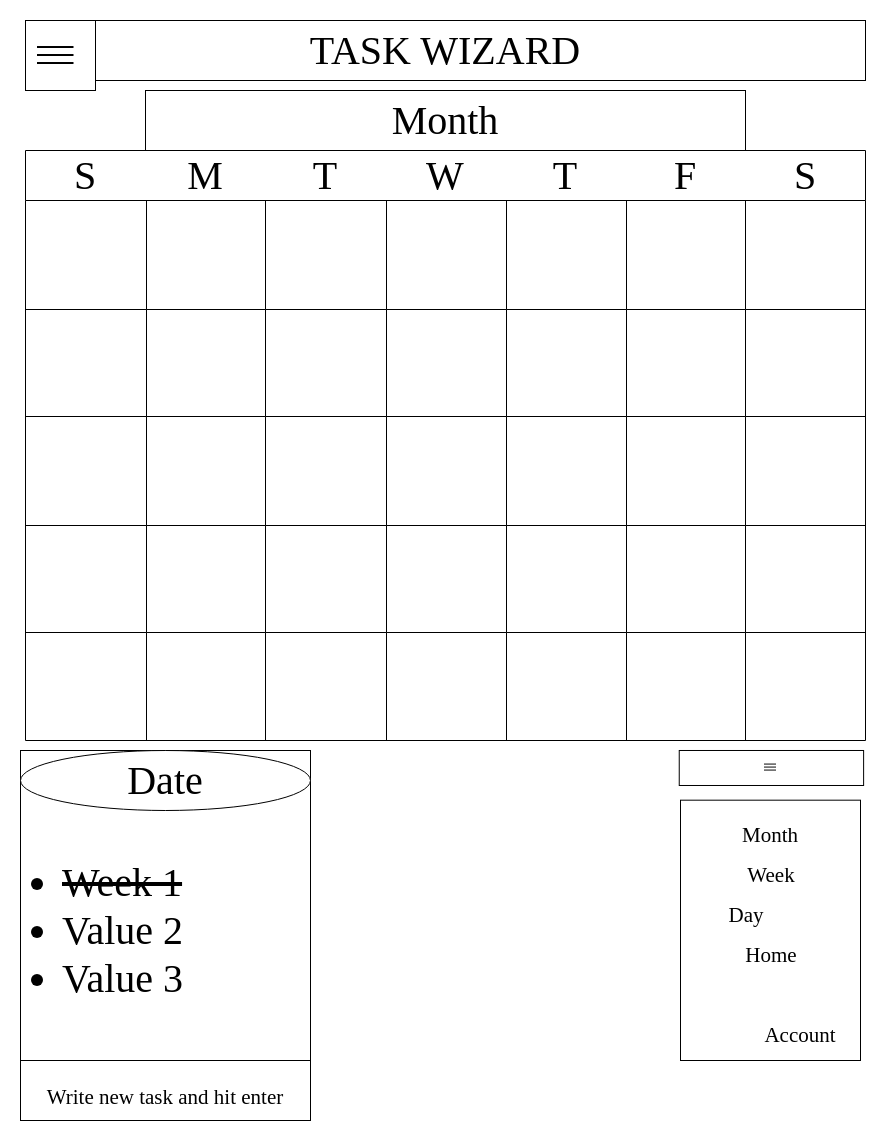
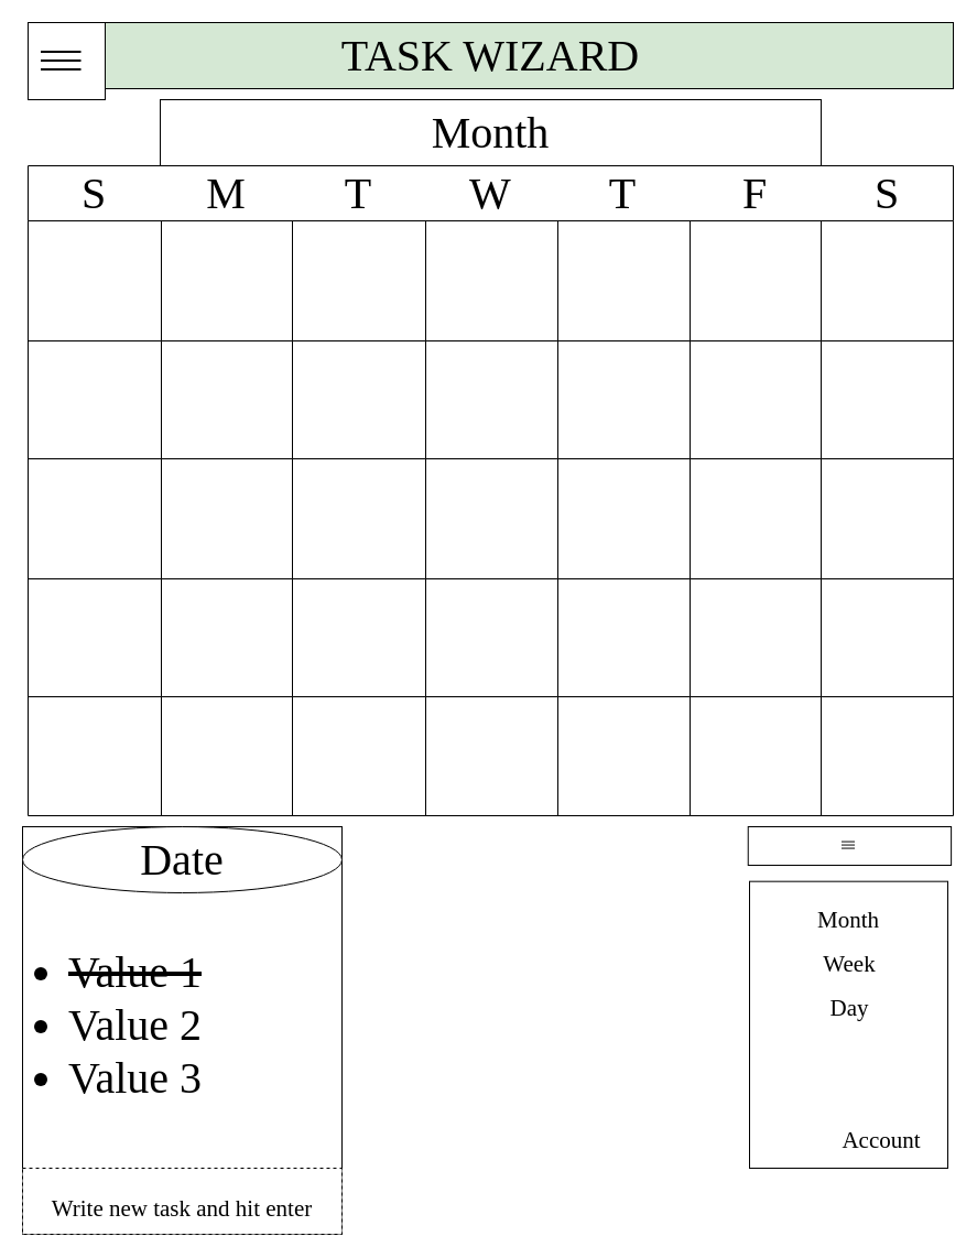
  <mxCell id="0" />
  <mxCell id="1" parent="0" />
- <mxCell id="2" value="&lt;font style=&quot;font-size: 40px;&quot;&gt;TASK WIZARD&lt;/font&gt;" style="whiteSpace=wrap;html=1;fontFamily=Verdana;" parent="1" vertex="1"><mxGeometry x="25" width="840" height="60" as="geometry" y="20" /></mxCell>
+ <mxCell id="2" value="&lt;font style=&quot;font-size: 40px;&quot;&gt;TASK WIZARD&lt;/font&gt;" style="whiteSpace=wrap;html=1;fontFamily=Verdana;fillColor=#d5e8d4;" parent="1" vertex="1"><mxGeometry x="25" width="840" height="60" as="geometry" y="20" /></mxCell>
  <mxCell id="3" value="|||" style="whiteSpace=wrap;html=1;aspect=fixed;fontFamily=Verdana;fontSize=40;rotation=90;" parent="1" vertex="1"><mxGeometry x="25" width="70" height="70" as="geometry" y="20" /></mxCell>
  <mxCell id="4" value="" style="shape=table;startSize=50;container=1;collapsible=0;childLayout=tableLayout;fontStyle=1;align=center;fontFamily=Verdana;fontSize=40;" parent="1" vertex="1"><mxGeometry x="25" y="150" width="840" height="590" as="geometry" /></mxCell>
  <mxCell id="5" value="" style="shape=tableRow;horizontal=0;startSize=0;swimlaneHead=0;swimlaneBody=0;top=0;left=0;bottom=0;right=0;collapsible=0;dropTarget=0;fillColor=none;points=[[0,0.5],[1,0.5]];portConstraint=eastwest;fontFamily=Verdana;fontSize=40;" parent="4" vertex="1"><mxGeometry y="50" width="840" height="109" as="geometry" /></mxCell>
  <mxCell id="6" value="" style="shape=partialRectangle;html=1;whiteSpace=wrap;connectable=0;fillColor=none;top=0;left=0;bottom=0;right=0;overflow=hidden;fontFamily=Verdana;fontSize=40;" parent="5" vertex="1"><mxGeometry width="121" height="109" as="geometry"><mxRectangle width="121" height="109" as="alternateBounds" /></mxGeometry></mxCell>
  <mxCell id="7" value="" style="shape=partialRectangle;html=1;whiteSpace=wrap;connectable=0;fillColor=none;top=0;left=0;bottom=0;right=0;overflow=hidden;fontFamily=Verdana;fontSize=40;" parent="5" vertex="1"><mxGeometry x="121" width="119" height="109" as="geometry"><mxRectangle width="119" height="109" as="alternateBounds" /></mxGeometry></mxCell>
  <mxCell id="8" value="" style="shape=partialRectangle;html=1;whiteSpace=wrap;connectable=0;fillColor=none;top=0;left=0;bottom=0;right=0;overflow=hidden;fontFamily=Verdana;fontSize=40;" parent="5" vertex="1"><mxGeometry x="240" width="121" height="109" as="geometry"><mxRectangle width="121" height="109" as="alternateBounds" /></mxGeometry></mxCell>
  <mxCell id="9" style="shape=partialRectangle;html=1;whiteSpace=wrap;connectable=0;fillColor=none;top=0;left=0;bottom=0;right=0;overflow=hidden;fontFamily=Verdana;fontSize=40;" parent="5" vertex="1"><mxGeometry x="361" width="120" height="109" as="geometry"><mxRectangle width="120" height="109" as="alternateBounds" /></mxGeometry></mxCell>
  <mxCell id="10" style="shape=partialRectangle;html=1;whiteSpace=wrap;connectable=0;fillColor=none;top=0;left=0;bottom=0;right=0;overflow=hidden;fontFamily=Verdana;fontSize=40;" parent="5" vertex="1"><mxGeometry x="481" width="120" height="109" as="geometry"><mxRectangle width="120" height="109" as="alternateBounds" /></mxGeometry></mxCell>
  <mxCell id="11" style="shape=partialRectangle;html=1;whiteSpace=wrap;connectable=0;fillColor=none;top=0;left=0;bottom=0;right=0;overflow=hidden;fontFamily=Verdana;fontSize=40;" parent="5" vertex="1"><mxGeometry x="601" width="119" height="109" as="geometry"><mxRectangle width="119" height="109" as="alternateBounds" /></mxGeometry></mxCell>
  <mxCell id="12" style="shape=partialRectangle;html=1;whiteSpace=wrap;connectable=0;fillColor=none;top=0;left=0;bottom=0;right=0;overflow=hidden;fontFamily=Verdana;fontSize=40;" parent="5" vertex="1"><mxGeometry x="720" width="120" height="109" as="geometry"><mxRectangle width="120" height="109" as="alternateBounds" /></mxGeometry></mxCell>
  <mxCell id="13" value="" style="shape=tableRow;horizontal=0;startSize=0;swimlaneHead=0;swimlaneBody=0;top=0;left=0;bottom=0;right=0;collapsible=0;dropTarget=0;fillColor=none;points=[[0,0.5],[1,0.5]];portConstraint=eastwest;fontFamily=Verdana;fontSize=40;" parent="4" vertex="1"><mxGeometry y="159" width="840" height="107" as="geometry" /></mxCell>
  <mxCell id="14" value="" style="shape=partialRectangle;html=1;whiteSpace=wrap;connectable=0;fillColor=none;top=0;left=0;bottom=0;right=0;overflow=hidden;fontFamily=Verdana;fontSize=40;" parent="13" vertex="1"><mxGeometry width="121" height="107" as="geometry"><mxRectangle width="121" height="107" as="alternateBounds" /></mxGeometry></mxCell>
  <mxCell id="15" value="" style="shape=partialRectangle;html=1;whiteSpace=wrap;connectable=0;fillColor=none;top=0;left=0;bottom=0;right=0;overflow=hidden;fontFamily=Verdana;fontSize=40;" parent="13" vertex="1"><mxGeometry x="121" width="119" height="107" as="geometry"><mxRectangle width="119" height="107" as="alternateBounds" /></mxGeometry></mxCell>
  <mxCell id="16" value="" style="shape=partialRectangle;html=1;whiteSpace=wrap;connectable=0;fillColor=none;top=0;left=0;bottom=0;right=0;overflow=hidden;fontFamily=Verdana;fontSize=40;" parent="13" vertex="1"><mxGeometry x="240" width="121" height="107" as="geometry"><mxRectangle width="121" height="107" as="alternateBounds" /></mxGeometry></mxCell>
  <mxCell id="17" style="shape=partialRectangle;html=1;whiteSpace=wrap;connectable=0;fillColor=none;top=0;left=0;bottom=0;right=0;overflow=hidden;fontFamily=Verdana;fontSize=40;" parent="13" vertex="1"><mxGeometry x="361" width="120" height="107" as="geometry"><mxRectangle width="120" height="107" as="alternateBounds" /></mxGeometry></mxCell>
  <mxCell id="18" style="shape=partialRectangle;html=1;whiteSpace=wrap;connectable=0;fillColor=none;top=0;left=0;bottom=0;right=0;overflow=hidden;fontFamily=Verdana;fontSize=40;" parent="13" vertex="1"><mxGeometry x="481" width="120" height="107" as="geometry"><mxRectangle width="120" height="107" as="alternateBounds" /></mxGeometry></mxCell>
  <mxCell id="19" style="shape=partialRectangle;html=1;whiteSpace=wrap;connectable=0;fillColor=none;top=0;left=0;bottom=0;right=0;overflow=hidden;fontFamily=Verdana;fontSize=40;" parent="13" vertex="1"><mxGeometry x="601" width="119" height="107" as="geometry"><mxRectangle width="119" height="107" as="alternateBounds" /></mxGeometry></mxCell>
  <mxCell id="20" style="shape=partialRectangle;html=1;whiteSpace=wrap;connectable=0;fillColor=none;top=0;left=0;bottom=0;right=0;overflow=hidden;fontFamily=Verdana;fontSize=40;" parent="13" vertex="1"><mxGeometry x="720" width="120" height="107" as="geometry"><mxRectangle width="120" height="107" as="alternateBounds" /></mxGeometry></mxCell>
  <mxCell id="21" value="" style="shape=tableRow;horizontal=0;startSize=0;swimlaneHead=0;swimlaneBody=0;top=0;left=0;bottom=0;right=0;collapsible=0;dropTarget=0;fillColor=none;points=[[0,0.5],[1,0.5]];portConstraint=eastwest;fontFamily=Verdana;fontSize=40;" parent="4" vertex="1"><mxGeometry y="266" width="840" height="109" as="geometry" /></mxCell>
  <mxCell id="22" value="" style="shape=partialRectangle;html=1;whiteSpace=wrap;connectable=0;fillColor=none;top=0;left=0;bottom=0;right=0;overflow=hidden;fontFamily=Verdana;fontSize=40;" parent="21" vertex="1"><mxGeometry width="121" height="109" as="geometry"><mxRectangle width="121" height="109" as="alternateBounds" /></mxGeometry></mxCell>
  <mxCell id="23" value="" style="shape=partialRectangle;html=1;whiteSpace=wrap;connectable=0;fillColor=none;top=0;left=0;bottom=0;right=0;overflow=hidden;fontFamily=Verdana;fontSize=40;" parent="21" vertex="1"><mxGeometry x="121" width="119" height="109" as="geometry"><mxRectangle width="119" height="109" as="alternateBounds" /></mxGeometry></mxCell>
  <mxCell id="24" value="" style="shape=partialRectangle;html=1;whiteSpace=wrap;connectable=0;fillColor=none;top=0;left=0;bottom=0;right=0;overflow=hidden;fontFamily=Verdana;fontSize=40;" parent="21" vertex="1"><mxGeometry x="240" width="121" height="109" as="geometry"><mxRectangle width="121" height="109" as="alternateBounds" /></mxGeometry></mxCell>
  <mxCell id="25" style="shape=partialRectangle;html=1;whiteSpace=wrap;connectable=0;fillColor=none;top=0;left=0;bottom=0;right=0;overflow=hidden;fontFamily=Verdana;fontSize=40;" parent="21" vertex="1"><mxGeometry x="361" width="120" height="109" as="geometry"><mxRectangle width="120" height="109" as="alternateBounds" /></mxGeometry></mxCell>
  <mxCell id="26" style="shape=partialRectangle;html=1;whiteSpace=wrap;connectable=0;fillColor=none;top=0;left=0;bottom=0;right=0;overflow=hidden;fontFamily=Verdana;fontSize=40;" parent="21" vertex="1"><mxGeometry x="481" width="120" height="109" as="geometry"><mxRectangle width="120" height="109" as="alternateBounds" /></mxGeometry></mxCell>
  <mxCell id="27" style="shape=partialRectangle;html=1;whiteSpace=wrap;connectable=0;fillColor=none;top=0;left=0;bottom=0;right=0;overflow=hidden;fontFamily=Verdana;fontSize=40;" parent="21" vertex="1"><mxGeometry x="601" width="119" height="109" as="geometry"><mxRectangle width="119" height="109" as="alternateBounds" /></mxGeometry></mxCell>
  <mxCell id="28" style="shape=partialRectangle;html=1;whiteSpace=wrap;connectable=0;fillColor=none;top=0;left=0;bottom=0;right=0;overflow=hidden;fontFamily=Verdana;fontSize=40;" parent="21" vertex="1"><mxGeometry x="720" width="120" height="109" as="geometry"><mxRectangle width="120" height="109" as="alternateBounds" /></mxGeometry></mxCell>
  <mxCell id="29" style="shape=tableRow;horizontal=0;startSize=0;swimlaneHead=0;swimlaneBody=0;top=0;left=0;bottom=0;right=0;collapsible=0;dropTarget=0;fillColor=none;points=[[0,0.5],[1,0.5]];portConstraint=eastwest;fontFamily=Verdana;fontSize=40;" parent="4" vertex="1"><mxGeometry y="375" width="840" height="107" as="geometry" /></mxCell>
  <mxCell id="30" style="shape=partialRectangle;html=1;whiteSpace=wrap;connectable=0;fillColor=none;top=0;left=0;bottom=0;right=0;overflow=hidden;fontFamily=Verdana;fontSize=40;" parent="29" vertex="1"><mxGeometry width="121" height="107" as="geometry"><mxRectangle width="121" height="107" as="alternateBounds" /></mxGeometry></mxCell>
  <mxCell id="31" style="shape=partialRectangle;html=1;whiteSpace=wrap;connectable=0;fillColor=none;top=0;left=0;bottom=0;right=0;overflow=hidden;fontFamily=Verdana;fontSize=40;" parent="29" vertex="1"><mxGeometry x="121" width="119" height="107" as="geometry"><mxRectangle width="119" height="107" as="alternateBounds" /></mxGeometry></mxCell>
  <mxCell id="32" style="shape=partialRectangle;html=1;whiteSpace=wrap;connectable=0;fillColor=none;top=0;left=0;bottom=0;right=0;overflow=hidden;fontFamily=Verdana;fontSize=40;" parent="29" vertex="1"><mxGeometry x="240" width="121" height="107" as="geometry"><mxRectangle width="121" height="107" as="alternateBounds" /></mxGeometry></mxCell>
  <mxCell id="33" style="shape=partialRectangle;html=1;whiteSpace=wrap;connectable=0;fillColor=none;top=0;left=0;bottom=0;right=0;overflow=hidden;fontFamily=Verdana;fontSize=40;" parent="29" vertex="1"><mxGeometry x="361" width="120" height="107" as="geometry"><mxRectangle width="120" height="107" as="alternateBounds" /></mxGeometry></mxCell>
  <mxCell id="34" style="shape=partialRectangle;html=1;whiteSpace=wrap;connectable=0;fillColor=none;top=0;left=0;bottom=0;right=0;overflow=hidden;fontFamily=Verdana;fontSize=40;" parent="29" vertex="1"><mxGeometry x="481" width="120" height="107" as="geometry"><mxRectangle width="120" height="107" as="alternateBounds" /></mxGeometry></mxCell>
  <mxCell id="35" style="shape=partialRectangle;html=1;whiteSpace=wrap;connectable=0;fillColor=none;top=0;left=0;bottom=0;right=0;overflow=hidden;fontFamily=Verdana;fontSize=40;" parent="29" vertex="1"><mxGeometry x="601" width="119" height="107" as="geometry"><mxRectangle width="119" height="107" as="alternateBounds" /></mxGeometry></mxCell>
  <mxCell id="36" style="shape=partialRectangle;html=1;whiteSpace=wrap;connectable=0;fillColor=none;top=0;left=0;bottom=0;right=0;overflow=hidden;fontFamily=Verdana;fontSize=40;" parent="29" vertex="1"><mxGeometry x="720" width="120" height="107" as="geometry"><mxRectangle width="120" height="107" as="alternateBounds" /></mxGeometry></mxCell>
  <mxCell id="37" style="shape=tableRow;horizontal=0;startSize=0;swimlaneHead=0;swimlaneBody=0;top=0;left=0;bottom=0;right=0;collapsible=0;dropTarget=0;fillColor=none;points=[[0,0.5],[1,0.5]];portConstraint=eastwest;fontFamily=Verdana;fontSize=40;" parent="4" vertex="1"><mxGeometry y="482" width="840" height="108" as="geometry" /></mxCell>
  <mxCell id="38" style="shape=partialRectangle;html=1;whiteSpace=wrap;connectable=0;fillColor=none;top=0;left=0;bottom=0;right=0;overflow=hidden;fontFamily=Verdana;fontSize=40;" parent="37" vertex="1"><mxGeometry width="121" height="108" as="geometry"><mxRectangle width="121" height="108" as="alternateBounds" /></mxGeometry></mxCell>
  <mxCell id="39" style="shape=partialRectangle;html=1;whiteSpace=wrap;connectable=0;fillColor=none;top=0;left=0;bottom=0;right=0;overflow=hidden;fontFamily=Verdana;fontSize=40;" parent="37" vertex="1"><mxGeometry x="121" width="119" height="108" as="geometry"><mxRectangle width="119" height="108" as="alternateBounds" /></mxGeometry></mxCell>
  <mxCell id="40" style="shape=partialRectangle;html=1;whiteSpace=wrap;connectable=0;fillColor=none;top=0;left=0;bottom=0;right=0;overflow=hidden;fontFamily=Verdana;fontSize=40;" parent="37" vertex="1"><mxGeometry x="240" width="121" height="108" as="geometry"><mxRectangle width="121" height="108" as="alternateBounds" /></mxGeometry></mxCell>
  <mxCell id="41" style="shape=partialRectangle;html=1;whiteSpace=wrap;connectable=0;fillColor=none;top=0;left=0;bottom=0;right=0;overflow=hidden;fontFamily=Verdana;fontSize=40;" parent="37" vertex="1"><mxGeometry x="361" width="120" height="108" as="geometry"><mxRectangle width="120" height="108" as="alternateBounds" /></mxGeometry></mxCell>
  <mxCell id="42" style="shape=partialRectangle;html=1;whiteSpace=wrap;connectable=0;fillColor=none;top=0;left=0;bottom=0;right=0;overflow=hidden;fontFamily=Verdana;fontSize=40;" parent="37" vertex="1"><mxGeometry x="481" width="120" height="108" as="geometry"><mxRectangle width="120" height="108" as="alternateBounds" /></mxGeometry></mxCell>
  <mxCell id="43" style="shape=partialRectangle;html=1;whiteSpace=wrap;connectable=0;fillColor=none;top=0;left=0;bottom=0;right=0;overflow=hidden;fontFamily=Verdana;fontSize=40;" parent="37" vertex="1"><mxGeometry x="601" width="119" height="108" as="geometry"><mxRectangle width="119" height="108" as="alternateBounds" /></mxGeometry></mxCell>
  <mxCell id="44" style="shape=partialRectangle;html=1;whiteSpace=wrap;connectable=0;fillColor=none;top=0;left=0;bottom=0;right=0;overflow=hidden;fontFamily=Verdana;fontSize=40;" parent="37" vertex="1"><mxGeometry x="720" width="120" height="108" as="geometry"><mxRectangle width="120" height="108" as="alternateBounds" /></mxGeometry></mxCell>
  <mxCell id="45" value="S" style="text;html=1;strokeColor=none;fillColor=none;align=center;verticalAlign=middle;whiteSpace=wrap;rounded=0;fontFamily=Verdana;fontSize=40;" parent="1" vertex="1"><mxGeometry x="25" y="150" width="120" height="50" as="geometry" /></mxCell>
  <mxCell id="46" value="M" style="text;html=1;strokeColor=none;fillColor=none;align=center;verticalAlign=middle;whiteSpace=wrap;rounded=0;fontFamily=Verdana;fontSize=40;" parent="1" vertex="1"><mxGeometry x="145" y="150" width="120" height="50" as="geometry" /></mxCell>
  <mxCell id="47" value="T" style="text;html=1;strokeColor=none;fillColor=none;align=center;verticalAlign=middle;whiteSpace=wrap;rounded=0;fontFamily=Verdana;fontSize=40;" parent="1" vertex="1"><mxGeometry x="265" y="150" width="120" height="50" as="geometry" /></mxCell>
  <mxCell id="48" value="W" style="text;html=1;strokeColor=none;fillColor=none;align=center;verticalAlign=middle;whiteSpace=wrap;rounded=0;fontFamily=Verdana;fontSize=40;" parent="1" vertex="1"><mxGeometry x="385" y="150" width="120" height="50" as="geometry" /></mxCell>
  <mxCell id="49" value="T" style="text;html=1;strokeColor=none;fillColor=none;align=center;verticalAlign=middle;whiteSpace=wrap;rounded=0;fontFamily=Verdana;fontSize=40;" parent="1" vertex="1"><mxGeometry x="505" y="150" width="120" height="50" as="geometry" /></mxCell>
  <mxCell id="50" value="F" style="text;html=1;strokeColor=none;fillColor=none;align=center;verticalAlign=middle;whiteSpace=wrap;rounded=0;fontFamily=Verdana;fontSize=40;" parent="1" vertex="1"><mxGeometry x="625" y="150" width="120" height="50" as="geometry" /></mxCell>
  <mxCell id="51" value="S" style="text;html=1;strokeColor=none;fillColor=none;align=center;verticalAlign=middle;whiteSpace=wrap;rounded=0;fontFamily=Verdana;fontSize=40;" parent="1" vertex="1"><mxGeometry x="745" y="150" width="120" height="50" as="geometry" /></mxCell>
  <mxCell id="52" value="Month" style="rounded=0;whiteSpace=wrap;html=1;fontFamily=Verdana;fontSize=40;" parent="1" vertex="1"><mxGeometry x="145" y="90" width="600" height="60" as="geometry" /></mxCell>
  <mxCell id="53" value="" style="rounded=0;whiteSpace=wrap;html=1;fontFamily=Verdana;fontSize=40;" parent="1" vertex="1"><mxGeometry y="750" width="290" height="370" as="geometry" x="20" /></mxCell>
  <mxCell id="54" value="Date" style="ellipse;whiteSpace=wrap;html=1;fontFamily=Verdana;fontSize=40;" parent="1" vertex="1"><mxGeometry y="750" width="290" height="60" as="geometry" x="20" /></mxCell>
- <mxCell id="55" value="&lt;ul&gt;&lt;li&gt;&lt;strike&gt;Week 1&lt;/strike&gt;&lt;/li&gt;&lt;li&gt;Value 2&lt;/li&gt;&lt;li&gt;Value 3&lt;/li&gt;&lt;/ul&gt;" style="text;strokeColor=none;fillColor=none;html=1;whiteSpace=wrap;verticalAlign=middle;overflow=hidden;fontFamily=Verdana;fontSize=40;" parent="1" vertex="1"><mxGeometry y="810" width="290" height="240" as="geometry" x="20" /></mxCell>
- <mxCell id="56" value="&lt;font style=&quot;font-size: 21px;&quot;&gt;Write new task and hit enter&lt;/font&gt;" style="rounded=0;whiteSpace=wrap;html=1;fontFamily=Verdana;fontSize=40;" parent="1" vertex="1"><mxGeometry y="1060" width="290" height="60" as="geometry" x="20" /></mxCell>
+ <mxCell id="55" value="&lt;ul&gt;&lt;li&gt;&lt;strike&gt;Value 1&lt;/strike&gt;&lt;/li&gt;&lt;li&gt;Value 2&lt;/li&gt;&lt;li&gt;Value 3&lt;/li&gt;&lt;/ul&gt;" style="text;strokeColor=none;fillColor=none;html=1;whiteSpace=wrap;verticalAlign=middle;overflow=hidden;fontFamily=Verdana;fontSize=40;" parent="1" vertex="1"><mxGeometry y="810" width="290" height="240" as="geometry" x="20" /></mxCell>
+ <mxCell id="56" value="&lt;font style=&quot;font-size: 21px;&quot;&gt;Write new task and hit enter&lt;/font&gt;" style="rounded=0;whiteSpace=wrap;html=1;fontFamily=Verdana;fontSize=40;dashed=1;" parent="1" vertex="1"><mxGeometry y="1060" width="290" height="60" as="geometry" x="20" /></mxCell>
  <mxCell id="57" value="" style="rounded=0;whiteSpace=wrap;html=1;fontFamily=Verdana;fontSize=21;" parent="1" vertex="1"><mxGeometry x="680" y="799.68" width="180" height="260.32" as="geometry" /></mxCell>
  <mxCell id="58" value="Month" style="text;html=1;strokeColor=none;fillColor=none;align=center;verticalAlign=middle;whiteSpace=wrap;rounded=0;fontFamily=Verdana;fontSize=21;" parent="1" vertex="1"><mxGeometry x="740" y="820" width="60" height="30" as="geometry" /></mxCell>
  <mxCell id="59" value="Week" style="text;html=1;strokeColor=none;fillColor=none;align=center;verticalAlign=middle;whiteSpace=wrap;rounded=0;fontFamily=Verdana;fontSize=21;" parent="1" vertex="1"><mxGeometry x="740.93" y="859.68" width="60" height="30" as="geometry" /></mxCell>
- <mxCell id="60" value="Day" style="text;html=1;strokeColor=none;fillColor=none;align=center;verticalAlign=middle;whiteSpace=wrap;rounded=0;fontFamily=Verdana;fontSize=21;" parent="1" vertex="1"><mxGeometry x="715.93" y="900" width="60" height="30" as="geometry" /></mxCell>
- <mxCell id="61" value="Home" style="text;html=1;strokeColor=none;fillColor=none;align=center;verticalAlign=middle;whiteSpace=wrap;rounded=0;fontFamily=Verdana;fontSize=21;" parent="1" vertex="1"><mxGeometry x="740.93" y="940" width="60" height="30" as="geometry" /></mxCell>
+ <mxCell id="60" value="Day" style="text;html=1;strokeColor=none;fillColor=none;align=center;verticalAlign=middle;whiteSpace=wrap;rounded=0;fontFamily=Verdana;fontSize=21;" parent="1" vertex="1"><mxGeometry x="740.93" y="900" width="60" height="30" as="geometry" /></mxCell>
  <mxCell id="62" value="|||" style="rounded=0;whiteSpace=wrap;html=1;rotation=90;" vertex="1" parent="1"><mxGeometry x="753.43" y="675.31" width="35" height="184.37" as="geometry" /></mxCell>
  <mxCell id="63" value="Account" style="text;html=1;strokeColor=none;fillColor=none;align=center;verticalAlign=middle;whiteSpace=wrap;rounded=0;fontFamily=Verdana;fontSize=21;" vertex="1" parent="1"><mxGeometry x="770" y="1020" width="60" height="30" as="geometry" /></mxCell>
